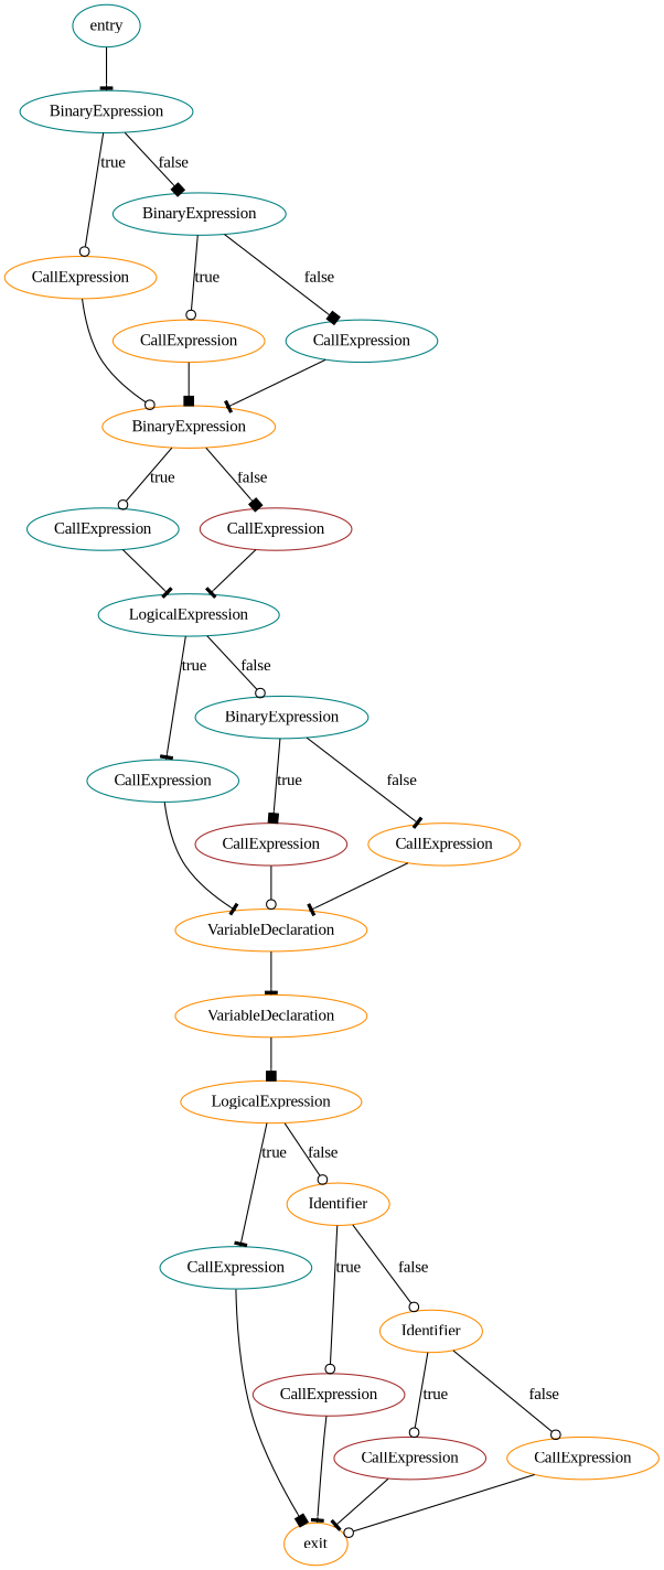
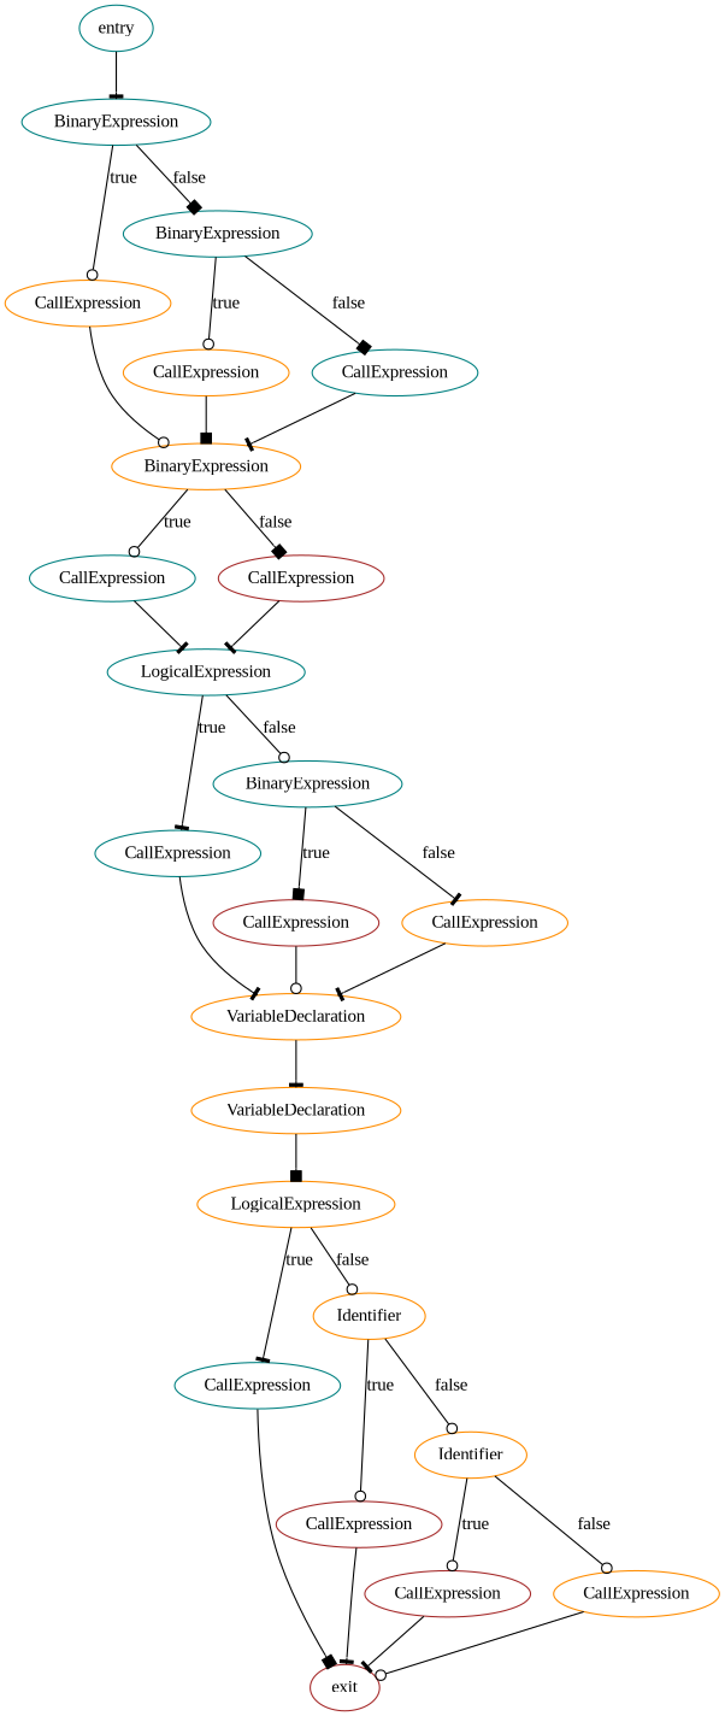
  digraph {
    fontname="Liberation Serif"
    node [color=darkorange fontname="Liberation Serif"]
    edge [arrowhead=tee fontname="Liberation Serif"]
    n1 [label=entry style=rounded color=teal]
    n2 [label=BinaryExpression color=teal]
    n3 [label=CallExpression]
    n4 [label=BinaryExpression color=teal]
    n5 [label=BinaryExpression]
    n6 [label=CallExpression color=teal]
    n7 [label=CallExpression color=brown]
    n8 [label=LogicalExpression color=teal]
    n9 [label=CallExpression color=teal]
    n10 [label=BinaryExpression color=teal]
    n11 [label=VariableDeclaration]
    n12 [label=VariableDeclaration]
    n13 [label=LogicalExpression]
    n14 [label=CallExpression color=teal]
    n15 [label=Identifier]
-   n16 [label=exit style=rounded]
+   n16 [label=exit style=rounded color=brown]
    n17 [label=CallExpression color=brown]
    n18 [label=Identifier]
    n19 [label=CallExpression color=brown]
    n20 [label=CallExpression]
    n21 [label=CallExpression color=brown]
    n22 [label=CallExpression]
    n23 [label=CallExpression]
    n24 [label=CallExpression color=teal]
    n1 -> n2
    n2 -> n3 [label=true arrowhead=odot]
    n2 -> n4 [label=false arrowhead=box]
    n3 -> n5 [arrowhead=odot]
    n4 -> n23 [label=true arrowhead=odot]
    n4 -> n24 [label=false arrowhead=box]
    n5 -> n6 [label=true arrowhead=odot]
    n5 -> n7 [label=false arrowhead=box]
    n6 -> n8
    n7 -> n8
    n8 -> n9 [label=true]
    n8 -> n10 [label=false arrowhead=odot]
    n9 -> n11
    n10 -> n21 [label=true arrowhead=box]
    n10 -> n22 [label=false]
    n11 -> n12
    n12 -> n13 [arrowhead=box]
    n13 -> n14 [label=true]
    n13 -> n15 [label=false arrowhead=odot]
    n14 -> n16 [arrowhead=box]
    n15 -> n17 [label=true arrowhead=odot]
    n15 -> n18 [label=false arrowhead=odot]
    n17 -> n16
    n18 -> n19 [label=true arrowhead=odot]
    n18 -> n20 [label=false arrowhead=odot]
    n19 -> n16
    n20 -> n16 [arrowhead=odot]
    n21 -> n11 [arrowhead=odot]
    n22 -> n11
    n23 -> n5 [arrowhead=box]
    n24 -> n5
  }
